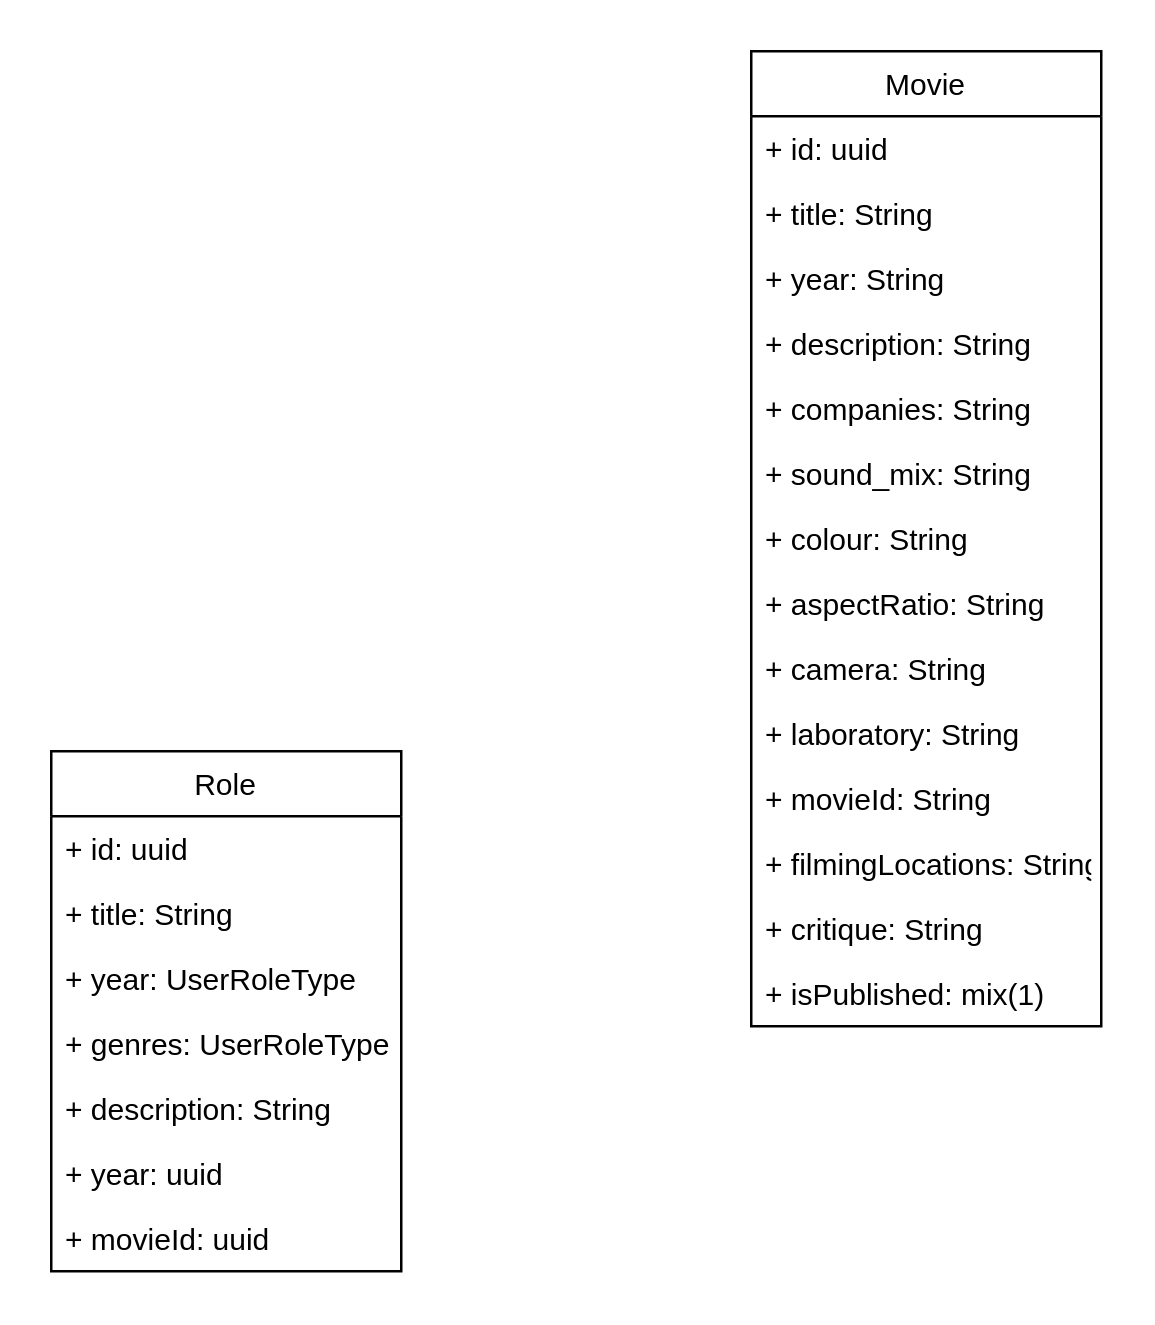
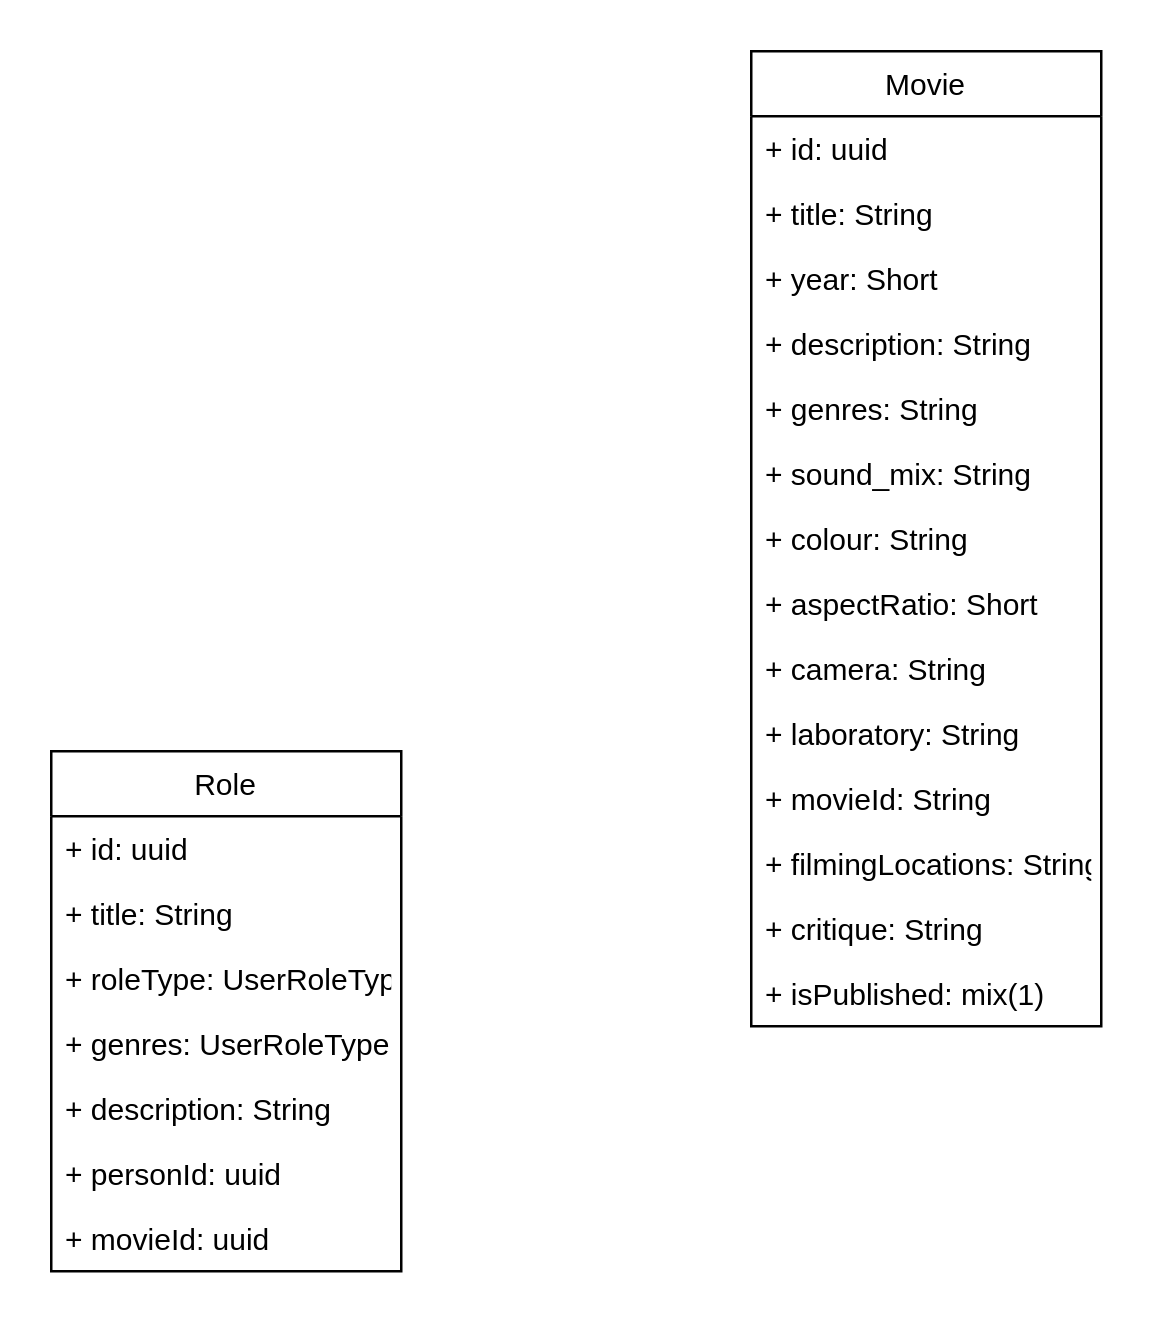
  <mxCell id="0" />
  <mxCell id="1" parent="0" />
  <mxCell id="2" value="Movie" style="swimlane;fontStyle=0;childLayout=stackLayout;horizontal=1;startSize=26;fillColor=none;horizontalStack=0;resizeParent=1;resizeParentMax=0;resizeLast=0;collapsible=1;marginBottom=0;" parent="1" vertex="1"><mxGeometry x="300" y="20" width="140" height="390" as="geometry" /></mxCell>
  <mxCell id="3" value="+ id: uuid" style="text;strokeColor=none;fillColor=none;align=left;verticalAlign=top;spacingLeft=4;spacingRight=4;overflow=hidden;rotatable=0;points=[[0,0.5],[1,0.5]];portConstraint=eastwest;" parent="2" vertex="1"><mxGeometry y="26" width="140" height="26" as="geometry" /></mxCell>
  <mxCell id="4" value="+ title: String" style="text;strokeColor=none;fillColor=none;align=left;verticalAlign=top;spacingLeft=4;spacingRight=4;overflow=hidden;rotatable=0;points=[[0,0.5],[1,0.5]];portConstraint=eastwest;" parent="2" vertex="1"><mxGeometry y="52" width="140" height="26" as="geometry" /></mxCell>
- <mxCell id="5" value="+ year: String" style="text;strokeColor=none;fillColor=none;align=left;verticalAlign=top;spacingLeft=4;spacingRight=4;overflow=hidden;rotatable=0;points=[[0,0.5],[1,0.5]];portConstraint=eastwest;" parent="2" vertex="1"><mxGeometry y="78" width="140" height="26" as="geometry" /></mxCell>
+ <mxCell id="5" value="+ year: Short" style="text;strokeColor=none;fillColor=none;align=left;verticalAlign=top;spacingLeft=4;spacingRight=4;overflow=hidden;rotatable=0;points=[[0,0.5],[1,0.5]];portConstraint=eastwest;" parent="2" vertex="1"><mxGeometry y="78" width="140" height="26" as="geometry" /></mxCell>
  <mxCell id="6" value="+ description: String" style="text;strokeColor=none;fillColor=none;align=left;verticalAlign=top;spacingLeft=4;spacingRight=4;overflow=hidden;rotatable=0;points=[[0,0.5],[1,0.5]];portConstraint=eastwest;" parent="2" vertex="1"><mxGeometry y="104" width="140" height="26" as="geometry" /></mxCell>
- <mxCell id="7" value="+ companies: String" style="text;strokeColor=none;fillColor=none;align=left;verticalAlign=top;spacingLeft=4;spacingRight=4;overflow=hidden;rotatable=0;points=[[0,0.5],[1,0.5]];portConstraint=eastwest;" parent="2" vertex="1"><mxGeometry y="130" width="140" height="26" as="geometry" /></mxCell>
+ <mxCell id="7" value="+ genres: String" style="text;strokeColor=none;fillColor=none;align=left;verticalAlign=top;spacingLeft=4;spacingRight=4;overflow=hidden;rotatable=0;points=[[0,0.5],[1,0.5]];portConstraint=eastwest;" parent="2" vertex="1"><mxGeometry y="130" width="140" height="26" as="geometry" /></mxCell>
  <mxCell id="8" value="+ sound_mix: String" style="text;strokeColor=none;fillColor=none;align=left;verticalAlign=top;spacingLeft=4;spacingRight=4;overflow=hidden;rotatable=0;points=[[0,0.5],[1,0.5]];portConstraint=eastwest;" parent="2" vertex="1"><mxGeometry y="156" width="140" height="26" as="geometry" /></mxCell>
  <mxCell id="9" value="+ colour: String" style="text;strokeColor=none;fillColor=none;align=left;verticalAlign=top;spacingLeft=4;spacingRight=4;overflow=hidden;rotatable=0;points=[[0,0.5],[1,0.5]];portConstraint=eastwest;" parent="2" vertex="1"><mxGeometry y="182" width="140" height="26" as="geometry" /></mxCell>
- <mxCell id="10" value="+ aspectRatio: String" style="text;strokeColor=none;fillColor=none;align=left;verticalAlign=top;spacingLeft=4;spacingRight=4;overflow=hidden;rotatable=0;points=[[0,0.5],[1,0.5]];portConstraint=eastwest;" parent="2" vertex="1"><mxGeometry y="208" width="140" height="26" as="geometry" /></mxCell>
+ <mxCell id="10" value="+ aspectRatio: Short" style="text;strokeColor=none;fillColor=none;align=left;verticalAlign=top;spacingLeft=4;spacingRight=4;overflow=hidden;rotatable=0;points=[[0,0.5],[1,0.5]];portConstraint=eastwest;" parent="2" vertex="1"><mxGeometry y="208" width="140" height="26" as="geometry" /></mxCell>
  <mxCell id="11" value="+ camera: String" style="text;strokeColor=none;fillColor=none;align=left;verticalAlign=top;spacingLeft=4;spacingRight=4;overflow=hidden;rotatable=0;points=[[0,0.5],[1,0.5]];portConstraint=eastwest;" parent="2" vertex="1"><mxGeometry y="234" width="140" height="26" as="geometry" /></mxCell>
  <mxCell id="12" value="+ laboratory: String" style="text;strokeColor=none;fillColor=none;align=left;verticalAlign=top;spacingLeft=4;spacingRight=4;overflow=hidden;rotatable=0;points=[[0,0.5],[1,0.5]];portConstraint=eastwest;" parent="2" vertex="1"><mxGeometry y="260" width="140" height="26" as="geometry" /></mxCell>
  <mxCell id="13" value="+ movieId: String" style="text;strokeColor=none;fillColor=none;align=left;verticalAlign=top;spacingLeft=4;spacingRight=4;overflow=hidden;rotatable=0;points=[[0,0.5],[1,0.5]];portConstraint=eastwest;" parent="2" vertex="1"><mxGeometry y="286" width="140" height="26" as="geometry" /></mxCell>
  <mxCell id="14" value="+ filmingLocations: String" style="text;strokeColor=none;fillColor=none;align=left;verticalAlign=top;spacingLeft=4;spacingRight=4;overflow=hidden;rotatable=0;points=[[0,0.5],[1,0.5]];portConstraint=eastwest;" parent="2" vertex="1"><mxGeometry y="312" width="140" height="26" as="geometry" /></mxCell>
  <mxCell id="15" value="+ critique: String" style="text;strokeColor=none;fillColor=none;align=left;verticalAlign=top;spacingLeft=4;spacingRight=4;overflow=hidden;rotatable=0;points=[[0,0.5],[1,0.5]];portConstraint=eastwest;" parent="2" vertex="1"><mxGeometry y="338" width="140" height="26" as="geometry" /></mxCell>
  <mxCell id="16" value="+ isPublished: mix(1)" style="text;strokeColor=none;fillColor=none;align=left;verticalAlign=top;spacingLeft=4;spacingRight=4;overflow=hidden;rotatable=0;points=[[0,0.5],[1,0.5]];portConstraint=eastwest;" parent="2" vertex="1"><mxGeometry y="364" width="140" height="26" as="geometry" /></mxCell>
  <mxCell id="17" value="Role" style="swimlane;fontStyle=0;childLayout=stackLayout;horizontal=1;startSize=26;fillColor=none;horizontalStack=0;resizeParent=1;resizeParentMax=0;resizeLast=0;collapsible=1;marginBottom=0;" parent="1" vertex="1"><mxGeometry x="20" y="300" width="140" height="208" as="geometry" /></mxCell>
  <mxCell id="18" value="+ id: uuid" style="text;strokeColor=none;fillColor=none;align=left;verticalAlign=top;spacingLeft=4;spacingRight=4;overflow=hidden;rotatable=0;points=[[0,0.5],[1,0.5]];portConstraint=eastwest;" parent="17" vertex="1"><mxGeometry y="26" width="140" height="26" as="geometry" /></mxCell>
  <mxCell id="19" value="+ title: String" style="text;strokeColor=none;fillColor=none;align=left;verticalAlign=top;spacingLeft=4;spacingRight=4;overflow=hidden;rotatable=0;points=[[0,0.5],[1,0.5]];portConstraint=eastwest;" parent="17" vertex="1"><mxGeometry y="52" width="140" height="26" as="geometry" /></mxCell>
- <mxCell id="20" value="+ year: UserRoleType" style="text;strokeColor=none;fillColor=none;align=left;verticalAlign=top;spacingLeft=4;spacingRight=4;overflow=hidden;rotatable=0;points=[[0,0.5],[1,0.5]];portConstraint=eastwest;" parent="17" vertex="1"><mxGeometry y="78" width="140" height="26" as="geometry" /></mxCell>
+ <mxCell id="20" value="+ roleType: UserRoleType" style="text;strokeColor=none;fillColor=none;align=left;verticalAlign=top;spacingLeft=4;spacingRight=4;overflow=hidden;rotatable=0;points=[[0,0.5],[1,0.5]];portConstraint=eastwest;" parent="17" vertex="1"><mxGeometry y="78" width="140" height="26" as="geometry" /></mxCell>
  <mxCell id="21" value="+ genres: UserRoleType" style="text;strokeColor=none;fillColor=none;align=left;verticalAlign=top;spacingLeft=4;spacingRight=4;overflow=hidden;rotatable=0;points=[[0,0.5],[1,0.5]];portConstraint=eastwest;" parent="17" vertex="1"><mxGeometry y="104" width="140" height="26" as="geometry" /></mxCell>
  <mxCell id="22" value="+ description: String" style="text;strokeColor=none;fillColor=none;align=left;verticalAlign=top;spacingLeft=4;spacingRight=4;overflow=hidden;rotatable=0;points=[[0,0.5],[1,0.5]];portConstraint=eastwest;" parent="17" vertex="1"><mxGeometry y="130" width="140" height="26" as="geometry" /></mxCell>
- <mxCell id="23" value="+ year: uuid" style="text;strokeColor=none;fillColor=none;align=left;verticalAlign=top;spacingLeft=4;spacingRight=4;overflow=hidden;rotatable=0;points=[[0,0.5],[1,0.5]];portConstraint=eastwest;" parent="17" vertex="1"><mxGeometry y="156" width="140" height="26" as="geometry" /></mxCell>
+ <mxCell id="23" value="+ personId: uuid" style="text;strokeColor=none;fillColor=none;align=left;verticalAlign=top;spacingLeft=4;spacingRight=4;overflow=hidden;rotatable=0;points=[[0,0.5],[1,0.5]];portConstraint=eastwest;" parent="17" vertex="1"><mxGeometry y="156" width="140" height="26" as="geometry" /></mxCell>
  <mxCell id="24" value="+ movieId: uuid" style="text;strokeColor=none;fillColor=none;align=left;verticalAlign=top;spacingLeft=4;spacingRight=4;overflow=hidden;rotatable=0;points=[[0,0.5],[1,0.5]];portConstraint=eastwest;" parent="17" vertex="1"><mxGeometry y="182" width="140" height="26" as="geometry" /></mxCell>
